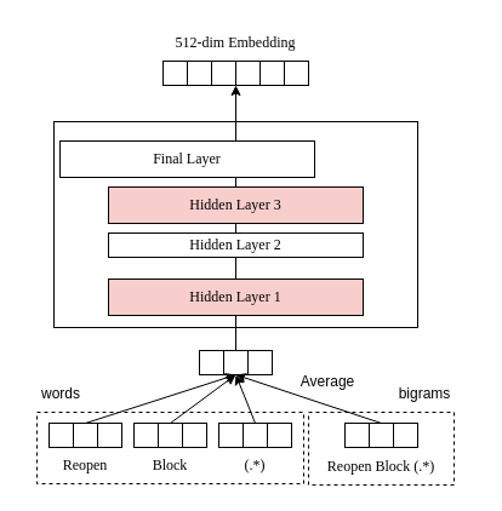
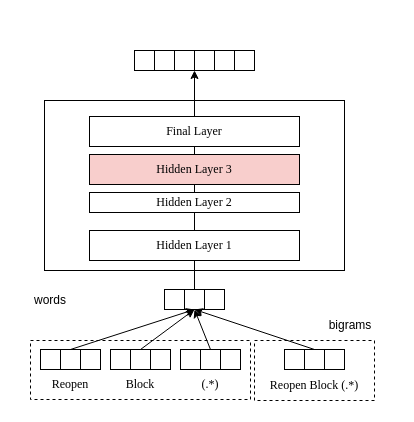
  <mxCell id="0" />
  <mxCell id="1" parent="0" />
  <mxCell id="2" value="" style="rounded=0;whiteSpace=wrap;html=1;dashed=1;" vertex="1" parent="1"><mxGeometry x="254" y="340" width="120" height="60" as="geometry" /></mxCell>
  <mxCell id="3" value="" style="rounded=0;whiteSpace=wrap;html=1;dashed=1;" vertex="1" parent="1"><mxGeometry x="30" y="340" width="220" height="59" as="geometry" /></mxCell>
  <mxCell id="4" value="" style="rounded=0;whiteSpace=wrap;html=1;" vertex="1" parent="1"><mxGeometry x="44" y="100" width="300" height="170" as="geometry" /></mxCell>
  <mxCell id="5" value="" style="endArrow=classic;html=1;rounded=0;exitX=0.5;exitY=0;exitDx=0;exitDy=0;" edge="1" parent="1" source="28"><mxGeometry width="50" height="50" relative="1" as="geometry"><mxPoint x="190" y="70" as="sourcePoint" /><mxPoint x="194" y="70" as="targetPoint" /></mxGeometry></mxCell>
  <mxCell id="6" value="" style="group" vertex="1" connectable="0" parent="1"><mxGeometry x="40" y="349" width="60" height="20" as="geometry" /></mxCell>
  <mxCell id="7" value="" style="rounded=0;whiteSpace=wrap;html=1;" vertex="1" parent="6"><mxGeometry width="20" height="20" as="geometry" /></mxCell>
  <mxCell id="8" value="" style="rounded=0;whiteSpace=wrap;html=1;" vertex="1" parent="6"><mxGeometry x="20" width="20" height="20" as="geometry" /></mxCell>
  <mxCell id="9" value="" style="rounded=0;whiteSpace=wrap;html=1;" vertex="1" parent="6"><mxGeometry x="40" width="20" height="20" as="geometry" /></mxCell>
  <mxCell id="10" value="" style="group" vertex="1" connectable="0" parent="1"><mxGeometry x="110" y="349" width="60" height="20" as="geometry" /></mxCell>
  <mxCell id="11" value="" style="rounded=0;whiteSpace=wrap;html=1;" vertex="1" parent="10"><mxGeometry width="20" height="20" as="geometry" /></mxCell>
  <mxCell id="12" value="" style="rounded=0;whiteSpace=wrap;html=1;" vertex="1" parent="10"><mxGeometry x="20" width="20" height="20" as="geometry" /></mxCell>
  <mxCell id="13" value="" style="rounded=0;whiteSpace=wrap;html=1;" vertex="1" parent="10"><mxGeometry x="40" width="20" height="20" as="geometry" /></mxCell>
  <mxCell id="14" value="" style="group" vertex="1" connectable="0" parent="1"><mxGeometry x="180" y="349" width="60" height="20" as="geometry" /></mxCell>
  <mxCell id="15" value="" style="rounded=0;whiteSpace=wrap;html=1;" vertex="1" parent="14"><mxGeometry width="20" height="20" as="geometry" /></mxCell>
  <mxCell id="16" value="" style="rounded=0;whiteSpace=wrap;html=1;" vertex="1" parent="14"><mxGeometry x="20" width="20" height="20" as="geometry" /></mxCell>
  <mxCell id="17" value="" style="rounded=0;whiteSpace=wrap;html=1;" vertex="1" parent="14"><mxGeometry x="40" width="20" height="20" as="geometry" /></mxCell>
  <mxCell id="18" value="Reopen" style="text;html=1;strokeColor=none;fillColor=none;align=center;verticalAlign=middle;whiteSpace=wrap;rounded=0;fontFamily=Times New Roman;" vertex="1" parent="1"><mxGeometry x="40" y="369" width="60" height="30" as="geometry" /></mxCell>
  <mxCell id="19" value="Block" style="text;html=1;strokeColor=none;fillColor=none;align=center;verticalAlign=middle;whiteSpace=wrap;rounded=0;fontFamily=Times New Roman;" vertex="1" parent="1"><mxGeometry x="110" y="369" width="60" height="30" as="geometry" /></mxCell>
  <mxCell id="20" value="(.*)" style="text;html=1;strokeColor=none;fillColor=none;align=center;verticalAlign=middle;whiteSpace=wrap;rounded=0;fontFamily=Times New Roman;" vertex="1" parent="1"><mxGeometry x="180" y="369" width="60" height="30" as="geometry" /></mxCell>
  <mxCell id="21" value="" style="group" vertex="1" connectable="0" parent="1"><mxGeometry x="284" y="349" width="60" height="20" as="geometry" /></mxCell>
  <mxCell id="22" value="" style="rounded=0;whiteSpace=wrap;html=1;" vertex="1" parent="21"><mxGeometry width="20" height="20" as="geometry" /></mxCell>
  <mxCell id="23" value="" style="rounded=0;whiteSpace=wrap;html=1;" vertex="1" parent="21"><mxGeometry x="20" width="20" height="20" as="geometry" /></mxCell>
  <mxCell id="24" value="" style="rounded=0;whiteSpace=wrap;html=1;" vertex="1" parent="21"><mxGeometry x="40" width="20" height="20" as="geometry" /></mxCell>
  <mxCell id="25" value="Reopen Block&amp;nbsp;(.*)" style="text;html=1;strokeColor=none;fillColor=none;align=center;verticalAlign=middle;whiteSpace=wrap;rounded=0;fontFamily=Times New Roman;" vertex="1" parent="1"><mxGeometry x="236" y="370" width="156" height="30" as="geometry" /></mxCell>
  <mxCell id="26" value="" style="group" vertex="1" connectable="0" parent="1"><mxGeometry x="164" y="289" width="60" height="20" as="geometry" /></mxCell>
  <mxCell id="27" value="" style="rounded=0;whiteSpace=wrap;html=1;" vertex="1" parent="26"><mxGeometry width="20" height="20" as="geometry" /></mxCell>
  <mxCell id="28" value="" style="rounded=0;whiteSpace=wrap;html=1;" vertex="1" parent="26"><mxGeometry x="20" width="20" height="20" as="geometry" /></mxCell>
  <mxCell id="29" value="" style="rounded=0;whiteSpace=wrap;html=1;" vertex="1" parent="26"><mxGeometry x="40" width="20" height="20" as="geometry" /></mxCell>
  <mxCell id="30" style="rounded=0;orthogonalLoop=1;jettySize=auto;html=1;exitX=0.5;exitY=0;exitDx=0;exitDy=0;entryX=0.5;entryY=1;entryDx=0;entryDy=0;" edge="1" parent="1" source="8" target="28"><mxGeometry relative="1" as="geometry" /></mxCell>
  <mxCell id="31" style="rounded=0;orthogonalLoop=1;jettySize=auto;html=1;exitX=0.5;exitY=0;exitDx=0;exitDy=0;entryX=0.5;entryY=1;entryDx=0;entryDy=0;" edge="1" parent="1" source="12" target="28"><mxGeometry relative="1" as="geometry" /></mxCell>
  <mxCell id="32" style="rounded=0;orthogonalLoop=1;jettySize=auto;html=1;exitX=0.5;exitY=0;exitDx=0;exitDy=0;entryX=0.5;entryY=1;entryDx=0;entryDy=0;" edge="1" parent="1" source="16" target="28"><mxGeometry relative="1" as="geometry" /></mxCell>
  <mxCell id="33" style="rounded=0;orthogonalLoop=1;jettySize=auto;html=1;exitX=0.5;exitY=0;exitDx=0;exitDy=0;entryX=0.5;entryY=1;entryDx=0;entryDy=0;" edge="1" parent="1" source="23" target="28"><mxGeometry relative="1" as="geometry" /></mxCell>
- <mxCell id="34" value="Average" style="text;html=1;strokeColor=none;fillColor=none;align=center;verticalAlign=middle;whiteSpace=wrap;rounded=0;" vertex="1" parent="1"><mxGeometry x="240" y="300" width="60" height="30" as="geometry" /></mxCell>
- <mxCell id="35" value="Final Layer" style="rounded=0;whiteSpace=wrap;html=1;fontFamily=Times New Roman;" vertex="1" parent="1"><mxGeometry x="49" y="116" width="210" height="30" as="geometry" /></mxCell>
+ <mxCell id="35" value="Final Layer" style="rounded=0;whiteSpace=wrap;html=1;fontFamily=Times New Roman;" vertex="1" parent="1"><mxGeometry x="89" y="116" width="210" height="30" as="geometry" /></mxCell>
  <mxCell id="36" value="Hidden Layer 2" style="rounded=0;whiteSpace=wrap;html=1;fontFamily=Times New Roman;" vertex="1" parent="1"><mxGeometry x="89" y="192" width="210" height="20" as="geometry" /></mxCell>
- <mxCell id="37" value="Hidden Layer 1" style="rounded=0;whiteSpace=wrap;html=1;fontFamily=Times New Roman;fillColor=#f8cecc;" vertex="1" parent="1"><mxGeometry x="89" y="230" width="210" height="30" as="geometry" /></mxCell>
+ <mxCell id="37" value="Hidden Layer 1" style="rounded=0;whiteSpace=wrap;html=1;fontFamily=Times New Roman;" vertex="1" parent="1"><mxGeometry x="89" y="230" width="210" height="30" as="geometry" /></mxCell>
  <mxCell id="38" value="Hidden Layer 3" style="rounded=0;whiteSpace=wrap;html=1;fontFamily=Times New Roman;fillColor=#f8cecc;" vertex="1" parent="1"><mxGeometry x="89" y="154" width="210" height="30" as="geometry" /></mxCell>
  <mxCell id="39" value="" style="group" vertex="1" connectable="0" parent="1"><mxGeometry x="134" y="50" width="80" height="20" as="geometry" /></mxCell>
  <mxCell id="40" value="" style="rounded=0;whiteSpace=wrap;html=1;" vertex="1" parent="39"><mxGeometry width="20" height="20" as="geometry" /></mxCell>
  <mxCell id="41" value="" style="rounded=0;whiteSpace=wrap;html=1;" vertex="1" parent="39"><mxGeometry x="20" width="20" height="20" as="geometry" /></mxCell>
  <mxCell id="42" value="" style="rounded=0;whiteSpace=wrap;html=1;" vertex="1" parent="39"><mxGeometry x="40" width="20" height="20" as="geometry" /></mxCell>
  <mxCell id="43" value="" style="group" vertex="1" connectable="0" parent="1"><mxGeometry x="200" y="50" width="80" height="20" as="geometry" /></mxCell>
  <mxCell id="44" value="" style="rounded=0;whiteSpace=wrap;html=1;" vertex="1" parent="43"><mxGeometry x="-6" width="20" height="20" as="geometry" /></mxCell>
  <mxCell id="45" value="" style="rounded=0;whiteSpace=wrap;html=1;" vertex="1" parent="43"><mxGeometry x="14" width="20" height="20" as="geometry" /></mxCell>
  <mxCell id="46" value="" style="rounded=0;whiteSpace=wrap;html=1;" vertex="1" parent="43"><mxGeometry x="34" width="20" height="20" as="geometry" /></mxCell>
- <mxCell id="47" value="512-dim Embedding" style="text;html=1;strokeColor=none;fillColor=none;align=center;verticalAlign=middle;whiteSpace=wrap;rounded=0;fontFamily=Times New Roman;" vertex="1" parent="1"><mxGeometry x="139" y="20" width="110" height="30" as="geometry" /></mxCell>
- <mxCell id="48" value="words" style="text;html=1;strokeColor=none;fillColor=none;align=center;verticalAlign=middle;whiteSpace=wrap;rounded=0;" vertex="1" parent="1"><mxGeometry x="20" y="310" width="60" height="30" as="geometry" /></mxCell>
+ <mxCell id="48" value="words" style="text;html=1;strokeColor=none;fillColor=none;align=center;verticalAlign=middle;whiteSpace=wrap;rounded=0;" vertex="1" parent="1"><mxGeometry x="20" y="285" width="60" height="30" as="geometry" /></mxCell>
  <mxCell id="49" value="bigrams" style="text;html=1;strokeColor=none;fillColor=none;align=center;verticalAlign=middle;whiteSpace=wrap;rounded=0;" vertex="1" parent="1"><mxGeometry x="320" y="310" width="60" height="30" as="geometry" /></mxCell>
